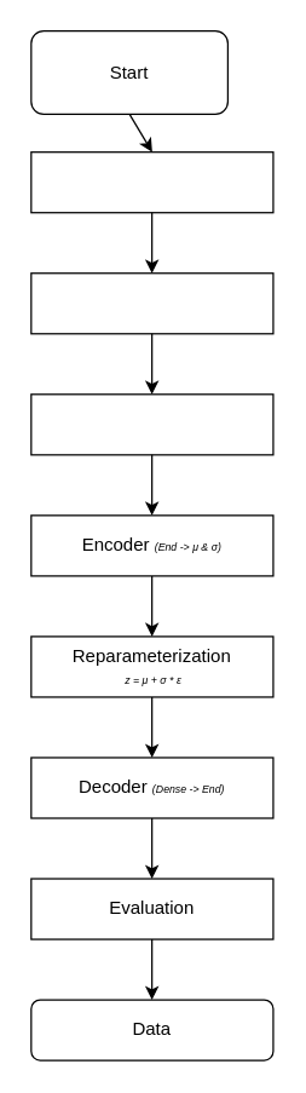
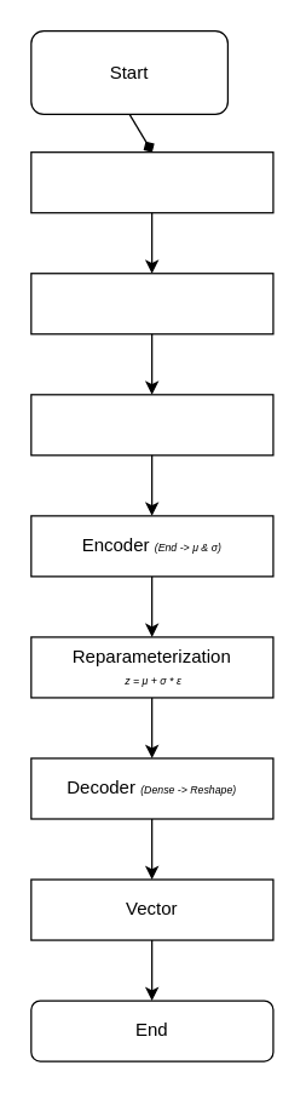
  <mxCell id="0" />
  <mxCell id="1" parent="0" />
  <mxCell id="2" value="&lt;span style=&quot;color: light-dark(rgb(0, 0, 0), rgb(0, 0, 0));&quot;&gt;Start&lt;/span&gt;" style="rounded=1;whiteSpace=wrap;html=1;fillColor=light-dark(#FFFFFF,#FFFFFF);strokeColor=light-dark(#000000,#171717);" vertex="1" parent="1"><mxGeometry x="20" y="20" width="130" height="55" as="geometry" /></mxCell>
  <mxCell id="3" value="&lt;span style=&quot;color: light-dark(transparent, rgb(0, 0, 0));&quot;&gt;MIDI Data&lt;/span&gt;" style="rounded=0;whiteSpace=wrap;html=1;fillColor=light-dark(#FFFFFF,#98D7BB);strokeColor=light-dark(#000000,#000000);" vertex="1" parent="1"><mxGeometry x="20" y="100" width="160" height="40" as="geometry" /></mxCell>
  <mxCell id="4" value="&lt;span style=&quot;color: light-dark(transparent, rgb(0, 0, 0));&quot;&gt;MIDI to Decoder Vector&lt;/span&gt;" style="rounded=0;whiteSpace=wrap;html=1;fillColor=light-dark(#FFFFFF,#B4E1C1);strokeColor=light-dark(#000000,#000000);" vertex="1" parent="1"><mxGeometry x="20" y="180" width="160" height="40" as="geometry" /></mxCell>
  <mxCell id="5" value="&lt;span style=&quot;color: light-dark(transparent, rgb(0, 0, 0));&quot;&gt;Start Data&lt;/span&gt;" style="rounded=0;whiteSpace=wrap;html=1;fillColor=light-dark(#FFFFFF,#B7DDE8);strokeColor=light-dark(#000000,#000000);" vertex="1" parent="1"><mxGeometry x="20" y="260" width="160" height="40" as="geometry" /></mxCell>
  <mxCell id="6" value="&lt;span style=&quot;color: light-dark(rgb(0, 0, 0), rgb(0, 0, 0));&quot;&gt;Encoder &lt;i&gt;&lt;font style=&quot;font-size: 7px;&quot;&gt;(&lt;/font&gt;&lt;span style=&quot;caret-color: rgb(0, 0, 0); text-align: start;&quot;&gt;&lt;font style=&quot;font-size: 7px;&quot;&gt;End -&amp;gt; μ &amp;amp; σ)&lt;/font&gt;&lt;/span&gt;&lt;/i&gt;&lt;/span&gt;" style="rounded=0;whiteSpace=wrap;html=1;fillColor=light-dark(#FFFFFF,#C5C3F0);strokeColor=light-dark(#000000,#000000);" vertex="1" parent="1"><mxGeometry x="20" y="340" width="160" height="40" as="geometry" /></mxCell>
  <mxCell id="7" value="&lt;span style=&quot;caret-color: rgb(0, 0, 0); text-align: start; color: light-dark(rgb(0, 0, 0), rgb(0, 0, 0));&quot;&gt;Reparameterization&lt;/span&gt;&lt;div&gt;&lt;font style=&quot;font-size: 7px; color: light-dark(rgb(0, 0, 0), rgb(0, 0, 0));&quot;&gt;&lt;i&gt;&amp;nbsp;&lt;span style=&quot;caret-color: rgb(0, 0, 0); text-align: start;&quot;&gt;z = μ + σ * ε&lt;/span&gt;&lt;/i&gt;&lt;/font&gt;&lt;/div&gt;" style="rounded=0;whiteSpace=wrap;html=1;fillColor=light-dark(#FFFFFF,#BEA9F2);strokeColor=light-dark(#000000,#000000);" vertex="1" parent="1"><mxGeometry x="20" y="420" width="160" height="40" as="geometry" /></mxCell>
- <mxCell id="8" value="&lt;span style=&quot;color: light-dark(rgb(0, 0, 0), rgb(0, 0, 0));&quot;&gt;Decoder&amp;nbsp;&lt;i&gt;&lt;font style=&quot;font-size: 7px;&quot;&gt;(&lt;/font&gt;&lt;span style=&quot;caret-color: rgb(0, 0, 0); text-align: start;&quot;&gt;&lt;font style=&quot;font-size: 7px;&quot;&gt;Dense -&amp;gt; End)&lt;/font&gt;&lt;/span&gt;&lt;/i&gt;&lt;/span&gt;" style="rounded=0;whiteSpace=wrap;html=1;fillColor=light-dark(#FFFFFF,#B293F1);strokeColor=light-dark(#000000,#000000);" vertex="1" parent="1"><mxGeometry x="20" y="500" width="160" height="40" as="geometry" /></mxCell>
- <mxCell id="9" value="&lt;font&gt;&lt;span style=&quot;caret-color: rgb(0, 0, 0); color: light-dark(rgb(0, 0, 0), rgb(0, 0, 0));&quot;&gt;Evaluation&lt;/span&gt;&lt;/font&gt;" style="rounded=0;whiteSpace=wrap;html=1;fillColor=light-dark(#FFFFFF,#A87DEE);strokeColor=light-dark(#000000,#000000);" vertex="1" parent="1"><mxGeometry x="20" y="580" width="160" height="40" as="geometry" /></mxCell>
- <mxCell id="10" value="&lt;span style=&quot;color: light-dark(rgb(0, 0, 0), rgb(0, 0, 0));&quot;&gt;Data&lt;/span&gt;" style="rounded=1;whiteSpace=wrap;html=1;fillColor=light-dark(#FFFFFF,#FFFFFF);strokeColor=light-dark(#000000,#171717);" vertex="1" parent="1"><mxGeometry x="20" y="660" width="160" height="40" as="geometry" /></mxCell>
- <mxCell id="11" value="" style="endArrow=classic;html=1;rounded=0;exitX=0.5;exitY=1;exitDx=0;exitDy=0;entryX=0.5;entryY=0;entryDx=0;entryDy=0;strokeColor=light-dark(#000000,#000000);" edge="1" parent="1" source="2" target="3"><mxGeometry width="50" height="50" relative="1" as="geometry"><mxPoint x="130" y="150" as="sourcePoint" /><mxPoint x="180" y="100" as="targetPoint" /></mxGeometry></mxCell>
+ <mxCell id="8" value="&lt;span style=&quot;color: light-dark(rgb(0, 0, 0), rgb(0, 0, 0));&quot;&gt;Decoder&amp;nbsp;&lt;i&gt;&lt;font style=&quot;font-size: 7px;&quot;&gt;(&lt;/font&gt;&lt;span style=&quot;caret-color: rgb(0, 0, 0); text-align: start;&quot;&gt;&lt;font style=&quot;font-size: 7px;&quot;&gt;Dense -&amp;gt; Reshape)&lt;/font&gt;&lt;/span&gt;&lt;/i&gt;&lt;/span&gt;" style="rounded=0;whiteSpace=wrap;html=1;fillColor=light-dark(#FFFFFF,#B293F1);strokeColor=light-dark(#000000,#000000);" vertex="1" parent="1"><mxGeometry x="20" y="500" width="160" height="40" as="geometry" /></mxCell>
+ <mxCell id="9" value="&lt;font&gt;&lt;span style=&quot;caret-color: rgb(0, 0, 0); color: light-dark(rgb(0, 0, 0), rgb(0, 0, 0));&quot;&gt;Vector&lt;/span&gt;&lt;/font&gt;" style="rounded=0;whiteSpace=wrap;html=1;fillColor=light-dark(#FFFFFF,#A87DEE);strokeColor=light-dark(#000000,#000000);" vertex="1" parent="1"><mxGeometry x="20" y="580" width="160" height="40" as="geometry" /></mxCell>
+ <mxCell id="10" value="&lt;span style=&quot;color: light-dark(rgb(0, 0, 0), rgb(0, 0, 0));&quot;&gt;End&lt;/span&gt;" style="rounded=1;whiteSpace=wrap;html=1;fillColor=light-dark(#FFFFFF,#FFFFFF);strokeColor=light-dark(#000000,#171717);" vertex="1" parent="1"><mxGeometry x="20" y="660" width="160" height="40" as="geometry" /></mxCell>
+ <mxCell id="11" value="" style="endArrow=diamond;html=1;rounded=0;exitX=0.5;exitY=1;exitDx=0;exitDy=0;entryX=0.5;entryY=0;entryDx=0;entryDy=0;strokeColor=light-dark(#000000,#000000);" edge="1" parent="1" source="2" target="3"><mxGeometry width="50" height="50" relative="1" as="geometry"><mxPoint x="130" y="150" as="sourcePoint" /><mxPoint x="180" y="100" as="targetPoint" /></mxGeometry></mxCell>
  <mxCell id="12" value="" style="endArrow=classic;html=1;rounded=0;exitX=0.5;exitY=1;exitDx=0;exitDy=0;entryX=0.5;entryY=0;entryDx=0;entryDy=0;strokeColor=light-dark(#000000,#000000);" edge="1" parent="1"><mxGeometry width="50" height="50" relative="1" as="geometry"><mxPoint x="99.83" y="140" as="sourcePoint" /><mxPoint x="99.83" y="180" as="targetPoint" /></mxGeometry></mxCell>
  <mxCell id="13" value="" style="endArrow=classic;html=1;rounded=0;exitX=0.5;exitY=1;exitDx=0;exitDy=0;entryX=0.5;entryY=0;entryDx=0;entryDy=0;strokeColor=light-dark(#000000,#000000);" edge="1" parent="1"><mxGeometry width="50" height="50" relative="1" as="geometry"><mxPoint x="99.83" y="220" as="sourcePoint" /><mxPoint x="99.83" y="260" as="targetPoint" /></mxGeometry></mxCell>
  <mxCell id="14" value="" style="endArrow=classic;html=1;rounded=0;exitX=0.5;exitY=1;exitDx=0;exitDy=0;entryX=0.5;entryY=0;entryDx=0;entryDy=0;strokeColor=light-dark(#000000,#000000);" edge="1" parent="1"><mxGeometry width="50" height="50" relative="1" as="geometry"><mxPoint x="99.83" y="300" as="sourcePoint" /><mxPoint x="99.83" y="340" as="targetPoint" /></mxGeometry></mxCell>
  <mxCell id="15" value="" style="endArrow=classic;html=1;rounded=0;exitX=0.5;exitY=1;exitDx=0;exitDy=0;entryX=0.5;entryY=0;entryDx=0;entryDy=0;strokeColor=light-dark(#000000,#000000);" edge="1" parent="1"><mxGeometry width="50" height="50" relative="1" as="geometry"><mxPoint x="99.83" y="380" as="sourcePoint" /><mxPoint x="99.83" y="420" as="targetPoint" /></mxGeometry></mxCell>
  <mxCell id="16" value="" style="endArrow=classic;html=1;rounded=0;exitX=0.5;exitY=1;exitDx=0;exitDy=0;entryX=0.5;entryY=0;entryDx=0;entryDy=0;strokeColor=light-dark(#000000,#000000);" edge="1" parent="1"><mxGeometry width="50" height="50" relative="1" as="geometry"><mxPoint x="99.83" y="460" as="sourcePoint" /><mxPoint x="99.83" y="500" as="targetPoint" /></mxGeometry></mxCell>
  <mxCell id="17" value="" style="endArrow=classic;html=1;rounded=0;exitX=0.5;exitY=1;exitDx=0;exitDy=0;entryX=0.5;entryY=0;entryDx=0;entryDy=0;strokeColor=light-dark(#000000,#000000);" edge="1" parent="1"><mxGeometry width="50" height="50" relative="1" as="geometry"><mxPoint x="99.83" y="540" as="sourcePoint" /><mxPoint x="99.83" y="580" as="targetPoint" /></mxGeometry></mxCell>
  <mxCell id="18" value="" style="endArrow=classic;html=1;rounded=0;exitX=0.5;exitY=1;exitDx=0;exitDy=0;entryX=0.5;entryY=0;entryDx=0;entryDy=0;strokeColor=light-dark(#000000,#000000);" edge="1" parent="1"><mxGeometry width="50" height="50" relative="1" as="geometry"><mxPoint x="99.83" y="620" as="sourcePoint" /><mxPoint x="99.83" y="660" as="targetPoint" /></mxGeometry></mxCell>
